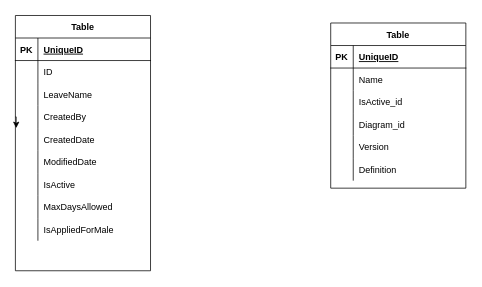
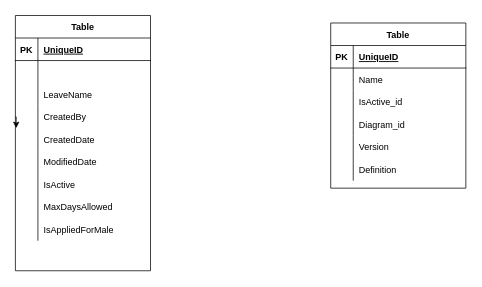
  <mxCell id="0" />
  <mxCell id="1" parent="0" />
  <mxCell id="2" value="Table" style="shape=table;startSize=30;container=1;collapsible=1;childLayout=tableLayout;fixedRows=1;rowLines=0;fontStyle=1;align=center;resizeLast=1;" vertex="1" parent="1"><mxGeometry x="20" y="20" width="180" height="340" as="geometry" /></mxCell>
  <mxCell id="3" value="" style="shape=partialRectangle;collapsible=0;dropTarget=0;pointerEvents=0;fillColor=none;top=0;left=0;bottom=1;right=0;points=[[0,0.5],[1,0.5]];portConstraint=eastwest;" vertex="1" parent="2"><mxGeometry y="30" width="180" height="30" as="geometry" /></mxCell>
  <mxCell id="4" value="PK" style="shape=partialRectangle;connectable=0;fillColor=none;top=0;left=0;bottom=0;right=0;fontStyle=1;overflow=hidden;" vertex="1" parent="3"><mxGeometry width="30" height="30" as="geometry" /></mxCell>
  <mxCell id="5" value="UniqueID" style="shape=partialRectangle;connectable=0;fillColor=none;top=0;left=0;bottom=0;right=0;align=left;spacingLeft=6;fontStyle=5;overflow=hidden;" vertex="1" parent="3"><mxGeometry x="30" width="150" height="30" as="geometry" /></mxCell>
  <mxCell id="6" value="" style="shape=partialRectangle;collapsible=0;dropTarget=0;pointerEvents=0;fillColor=none;top=0;left=0;bottom=0;right=0;points=[[0,0.5],[1,0.5]];portConstraint=eastwest;" vertex="1" parent="2"><mxGeometry y="60" width="180" height="30" as="geometry" /></mxCell>
  <mxCell id="7" value="" style="shape=partialRectangle;connectable=0;fillColor=none;top=0;left=0;bottom=0;right=0;editable=1;overflow=hidden;" vertex="1" parent="6"><mxGeometry width="30" height="30" as="geometry" /></mxCell>
- <mxCell id="8" value="ID" style="shape=partialRectangle;connectable=0;fillColor=none;top=0;left=0;bottom=0;right=0;align=left;spacingLeft=6;overflow=hidden;" vertex="1" parent="6"><mxGeometry x="30" width="150" height="30" as="geometry" /></mxCell>
  <mxCell id="9" value="" style="shape=partialRectangle;collapsible=0;dropTarget=0;pointerEvents=0;fillColor=none;top=0;left=0;bottom=0;right=0;points=[[0,0.5],[1,0.5]];portConstraint=eastwest;" vertex="1" parent="2"><mxGeometry y="90" width="180" height="30" as="geometry" /></mxCell>
  <mxCell id="10" value="" style="shape=partialRectangle;connectable=0;fillColor=none;top=0;left=0;bottom=0;right=0;editable=1;overflow=hidden;" vertex="1" parent="9"><mxGeometry width="30" height="30" as="geometry" /></mxCell>
  <mxCell id="11" value="LeaveName" style="shape=partialRectangle;connectable=0;fillColor=none;top=0;left=0;bottom=0;right=0;align=left;spacingLeft=6;overflow=hidden;" vertex="1" parent="9"><mxGeometry x="30" width="150" height="30" as="geometry" /></mxCell>
  <mxCell id="12" value="" style="shape=partialRectangle;collapsible=0;dropTarget=0;pointerEvents=0;fillColor=none;top=0;left=0;bottom=0;right=0;points=[[0,0.5],[1,0.5]];portConstraint=eastwest;" vertex="1" parent="2"><mxGeometry y="120" width="180" height="30" as="geometry" /></mxCell>
  <mxCell id="13" value="" style="shape=partialRectangle;connectable=0;fillColor=none;top=0;left=0;bottom=0;right=0;editable=1;overflow=hidden;" vertex="1" parent="12"><mxGeometry width="30" height="30" as="geometry" /></mxCell>
  <mxCell id="14" value="CreatedBy" style="shape=partialRectangle;connectable=0;fillColor=none;top=0;left=0;bottom=0;right=0;align=left;spacingLeft=6;overflow=hidden;" vertex="1" parent="12"><mxGeometry x="30" width="150" height="30" as="geometry" /></mxCell>
  <mxCell id="15" style="edgeStyle=orthogonalEdgeStyle;rounded=0;orthogonalLoop=1;jettySize=auto;html=1;exitX=0;exitY=0.5;exitDx=0;exitDy=0;entryX=0.006;entryY=1;entryDx=0;entryDy=0;entryPerimeter=0;" edge="1" parent="2" source="12" target="12"><mxGeometry relative="1" as="geometry" /></mxCell>
  <mxCell id="16" value="" style="shape=partialRectangle;collapsible=0;dropTarget=0;pointerEvents=0;fillColor=none;top=0;left=0;bottom=0;right=0;points=[[0,0.5],[1,0.5]];portConstraint=eastwest;" vertex="1" parent="2"><mxGeometry y="150" width="180" height="30" as="geometry" /></mxCell>
  <mxCell id="17" value="" style="shape=partialRectangle;connectable=0;fillColor=none;top=0;left=0;bottom=0;right=0;editable=1;overflow=hidden;" vertex="1" parent="16"><mxGeometry width="30" height="30" as="geometry" /></mxCell>
  <mxCell id="18" value="CreatedDate" style="shape=partialRectangle;connectable=0;fillColor=none;top=0;left=0;bottom=0;right=0;align=left;spacingLeft=6;overflow=hidden;" vertex="1" parent="16"><mxGeometry x="30" width="150" height="30" as="geometry" /></mxCell>
  <mxCell id="19" value="" style="shape=partialRectangle;collapsible=0;dropTarget=0;pointerEvents=0;fillColor=none;top=0;left=0;bottom=0;right=0;points=[[0,0.5],[1,0.5]];portConstraint=eastwest;" vertex="1" parent="2"><mxGeometry y="180" width="180" height="30" as="geometry" /></mxCell>
  <mxCell id="20" value="" style="shape=partialRectangle;connectable=0;fillColor=none;top=0;left=0;bottom=0;right=0;editable=1;overflow=hidden;" vertex="1" parent="19"><mxGeometry width="30" height="30" as="geometry" /></mxCell>
  <mxCell id="21" value="ModifiedDate" style="shape=partialRectangle;connectable=0;fillColor=none;top=0;left=0;bottom=0;right=0;align=left;spacingLeft=6;overflow=hidden;" vertex="1" parent="19"><mxGeometry x="30" width="150" height="30" as="geometry" /></mxCell>
  <mxCell id="22" value="" style="shape=partialRectangle;collapsible=0;dropTarget=0;pointerEvents=0;fillColor=none;top=0;left=0;bottom=0;right=0;points=[[0,0.5],[1,0.5]];portConstraint=eastwest;" vertex="1" parent="2"><mxGeometry y="210" width="180" height="30" as="geometry" /></mxCell>
  <mxCell id="23" value="" style="shape=partialRectangle;connectable=0;fillColor=none;top=0;left=0;bottom=0;right=0;editable=1;overflow=hidden;" vertex="1" parent="22"><mxGeometry width="30" height="30" as="geometry" /></mxCell>
  <mxCell id="24" value="IsActive" style="shape=partialRectangle;connectable=0;fillColor=none;top=0;left=0;bottom=0;right=0;align=left;spacingLeft=6;overflow=hidden;" vertex="1" parent="22"><mxGeometry x="30" width="150" height="30" as="geometry" /></mxCell>
  <mxCell id="25" value="" style="shape=partialRectangle;collapsible=0;dropTarget=0;pointerEvents=0;fillColor=none;top=0;left=0;bottom=0;right=0;points=[[0,0.5],[1,0.5]];portConstraint=eastwest;" vertex="1" parent="2"><mxGeometry y="240" width="180" height="30" as="geometry" /></mxCell>
  <mxCell id="26" value="" style="shape=partialRectangle;connectable=0;fillColor=none;top=0;left=0;bottom=0;right=0;editable=1;overflow=hidden;" vertex="1" parent="25"><mxGeometry width="30" height="30" as="geometry" /></mxCell>
  <mxCell id="27" value="MaxDaysAllowed" style="shape=partialRectangle;connectable=0;fillColor=none;top=0;left=0;bottom=0;right=0;align=left;spacingLeft=6;overflow=hidden;" vertex="1" parent="25"><mxGeometry x="30" width="150" height="30" as="geometry" /></mxCell>
  <mxCell id="28" value="" style="shape=partialRectangle;collapsible=0;dropTarget=0;pointerEvents=0;fillColor=none;top=0;left=0;bottom=0;right=0;points=[[0,0.5],[1,0.5]];portConstraint=eastwest;" vertex="1" parent="2"><mxGeometry y="270" width="180" height="30" as="geometry" /></mxCell>
  <mxCell id="29" value="" style="shape=partialRectangle;connectable=0;fillColor=none;top=0;left=0;bottom=0;right=0;editable=1;overflow=hidden;" vertex="1" parent="28"><mxGeometry width="30" height="30" as="geometry" /></mxCell>
  <mxCell id="30" value="IsAppliedForMale" style="shape=partialRectangle;connectable=0;fillColor=none;top=0;left=0;bottom=0;right=0;align=left;spacingLeft=6;overflow=hidden;" vertex="1" parent="28"><mxGeometry x="30" width="150" height="30" as="geometry" /></mxCell>
  <mxCell id="31" value="" style="shape=partialRectangle;collapsible=0;dropTarget=0;pointerEvents=0;fillColor=none;top=0;left=0;bottom=0;right=0;points=[[0,0.5],[1,0.5]];portConstraint=eastwest;" vertex="1" parent="2"><mxGeometry y="300" width="180" height="30" as="geometry" /></mxCell>
  <mxCell id="32" value="" style="shape=partialRectangle;connectable=0;fillColor=none;top=0;left=0;bottom=0;right=0;editable=1;overflow=hidden;" vertex="1" parent="31"><mxGeometry width="30" height="30" as="geometry" /></mxCell>
  <mxCell id="33" value="Table" style="shape=table;startSize=30;container=1;collapsible=1;childLayout=tableLayout;fixedRows=1;rowLines=0;fontStyle=1;align=center;resizeLast=1;" vertex="1" parent="1"><mxGeometry x="440" y="30" width="180" height="220" as="geometry" /></mxCell>
  <mxCell id="34" value="" style="shape=partialRectangle;collapsible=0;dropTarget=0;pointerEvents=0;fillColor=none;top=0;left=0;bottom=1;right=0;points=[[0,0.5],[1,0.5]];portConstraint=eastwest;" vertex="1" parent="33"><mxGeometry y="30" width="180" height="30" as="geometry" /></mxCell>
  <mxCell id="35" value="PK" style="shape=partialRectangle;connectable=0;fillColor=none;top=0;left=0;bottom=0;right=0;fontStyle=1;overflow=hidden;" vertex="1" parent="34"><mxGeometry width="30" height="30" as="geometry" /></mxCell>
  <mxCell id="36" value="UniqueID" style="shape=partialRectangle;connectable=0;fillColor=none;top=0;left=0;bottom=0;right=0;align=left;spacingLeft=6;fontStyle=5;overflow=hidden;" vertex="1" parent="34"><mxGeometry x="30" width="150" height="30" as="geometry" /></mxCell>
  <mxCell id="37" value="" style="shape=partialRectangle;collapsible=0;dropTarget=0;pointerEvents=0;fillColor=none;top=0;left=0;bottom=0;right=0;points=[[0,0.5],[1,0.5]];portConstraint=eastwest;" vertex="1" parent="33"><mxGeometry y="60" width="180" height="30" as="geometry" /></mxCell>
  <mxCell id="38" value="" style="shape=partialRectangle;connectable=0;fillColor=none;top=0;left=0;bottom=0;right=0;editable=1;overflow=hidden;" vertex="1" parent="37"><mxGeometry width="30" height="30" as="geometry" /></mxCell>
  <mxCell id="39" value="Name" style="shape=partialRectangle;connectable=0;fillColor=none;top=0;left=0;bottom=0;right=0;align=left;spacingLeft=6;overflow=hidden;" vertex="1" parent="37"><mxGeometry x="30" width="150" height="30" as="geometry" /></mxCell>
  <mxCell id="40" value="" style="shape=partialRectangle;collapsible=0;dropTarget=0;pointerEvents=0;fillColor=none;top=0;left=0;bottom=0;right=0;points=[[0,0.5],[1,0.5]];portConstraint=eastwest;" vertex="1" parent="33"><mxGeometry y="90" width="180" height="30" as="geometry" /></mxCell>
  <mxCell id="41" value="" style="shape=partialRectangle;connectable=0;fillColor=none;top=0;left=0;bottom=0;right=0;editable=1;overflow=hidden;" vertex="1" parent="40"><mxGeometry width="30" height="30" as="geometry" /></mxCell>
  <mxCell id="42" value="IsActive_id" style="shape=partialRectangle;connectable=0;fillColor=none;top=0;left=0;bottom=0;right=0;align=left;spacingLeft=6;overflow=hidden;" vertex="1" parent="40"><mxGeometry x="30" width="150" height="30" as="geometry" /></mxCell>
  <mxCell id="43" value="" style="shape=partialRectangle;collapsible=0;dropTarget=0;pointerEvents=0;fillColor=none;top=0;left=0;bottom=0;right=0;points=[[0,0.5],[1,0.5]];portConstraint=eastwest;" vertex="1" parent="33"><mxGeometry y="120" width="180" height="30" as="geometry" /></mxCell>
  <mxCell id="44" value="" style="shape=partialRectangle;connectable=0;fillColor=none;top=0;left=0;bottom=0;right=0;editable=1;overflow=hidden;" vertex="1" parent="43"><mxGeometry width="30" height="30" as="geometry" /></mxCell>
  <mxCell id="45" value="Diagram_id" style="shape=partialRectangle;connectable=0;fillColor=none;top=0;left=0;bottom=0;right=0;align=left;spacingLeft=6;overflow=hidden;" vertex="1" parent="43"><mxGeometry x="30" width="150" height="30" as="geometry" /></mxCell>
  <mxCell id="46" value="" style="shape=partialRectangle;collapsible=0;dropTarget=0;pointerEvents=0;fillColor=none;top=0;left=0;bottom=0;right=0;points=[[0,0.5],[1,0.5]];portConstraint=eastwest;" vertex="1" parent="33"><mxGeometry y="150" width="180" height="30" as="geometry" /></mxCell>
  <mxCell id="47" value="" style="shape=partialRectangle;connectable=0;fillColor=none;top=0;left=0;bottom=0;right=0;editable=1;overflow=hidden;" vertex="1" parent="46"><mxGeometry width="30" height="30" as="geometry" /></mxCell>
  <mxCell id="48" value="Version" style="shape=partialRectangle;connectable=0;fillColor=none;top=0;left=0;bottom=0;right=0;align=left;spacingLeft=6;overflow=hidden;" vertex="1" parent="46"><mxGeometry x="30" width="150" height="30" as="geometry" /></mxCell>
  <mxCell id="49" value="" style="shape=partialRectangle;collapsible=0;dropTarget=0;pointerEvents=0;fillColor=none;top=0;left=0;bottom=0;right=0;points=[[0,0.5],[1,0.5]];portConstraint=eastwest;" vertex="1" parent="33"><mxGeometry y="180" width="180" height="30" as="geometry" /></mxCell>
  <mxCell id="50" value="" style="shape=partialRectangle;connectable=0;fillColor=none;top=0;left=0;bottom=0;right=0;editable=1;overflow=hidden;" vertex="1" parent="49"><mxGeometry width="30" height="30" as="geometry" /></mxCell>
  <mxCell id="51" value="Definition" style="shape=partialRectangle;connectable=0;fillColor=none;top=0;left=0;bottom=0;right=0;align=left;spacingLeft=6;overflow=hidden;" vertex="1" parent="49"><mxGeometry x="30" width="150" height="30" as="geometry" /></mxCell>
